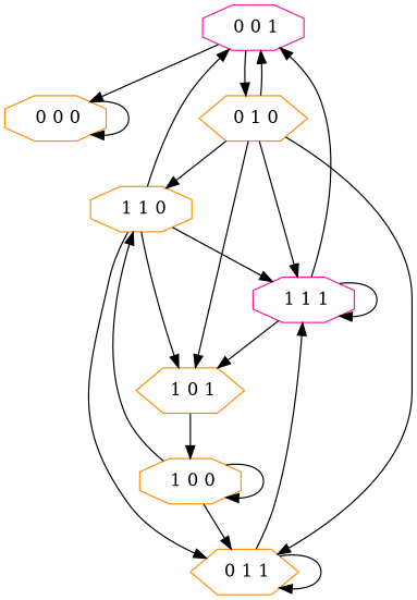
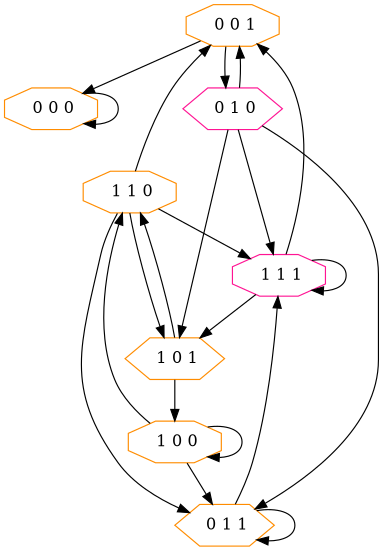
  digraph {
    node [color=darkorange shape=octagon]
    n1 [label=" 0 0 0"]
-   n2 [color=deeppink label=" 0 0 1"]
-   n3 [label=" 0 1 0" shape=hexagon]
+   n2 [label=" 0 0 1"]
+   n3 [color=deeppink label=" 0 1 0" shape=hexagon]
    n4 [label=" 0 1 1" shape=hexagon]
    n5 [label=" 1 0 1" shape=hexagon]
    n6 [color=deeppink label=" 1 1 1"]
    n7 [label=" 1 0 0"]
    n8 [label=" 1 1 0"]
    n1 -> n1
    n2 -> n1
    n2 -> n3
    n3 -> n2
    n3 -> n4
    n3 -> n5
    n3 -> n6
    n4 -> n4
    n4 -> n6
    n5 -> n7
-   n3 -> n8
+   n5 -> n8
    n6 -> n2
    n6 -> n5
    n6 -> n6
    n7 -> n4
    n7 -> n7
    n7 -> n8
    n8 -> n2
    n8 -> n4
    n8 -> n5
    n8 -> n6
  }
